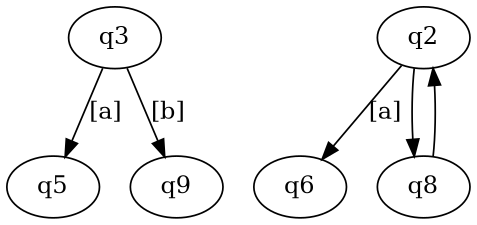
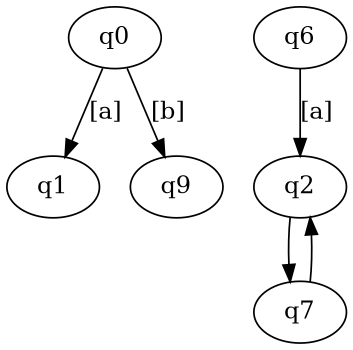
  digraph {
-   n1 [label=q3]
-   n2 [label=q5]
+   n1 [label=q0]
+   n2 [label=q1]
    n3 [label=q9]
    n4 [label=q2]
    n5 [label=q6]
-   n6 [label=q8]
+   n6 [label=q7]
    n1 -> n2 [label="[a]"]
    n1 -> n3 [label="[b]"]
-   n4 -> n5 [label="[a]"]
+   n5 -> n4 [label="[a]"]
    n4 -> n6
    n6 -> n4
  }
